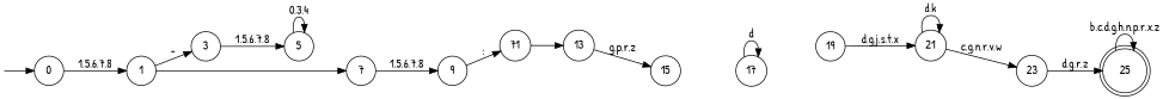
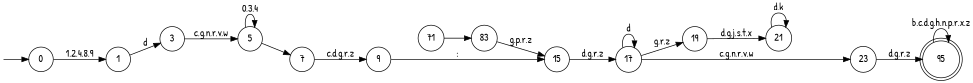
  digraph {
    fontname="Patrick Hand"
    rankdir=LR
    node [fontname="Patrick Hand" shape=circle]
    edge [fontname="Patrick Hand"]
    "" [fixedsize=true margin="0,0" shape=none width=0]
-   25 [shape=doublecircle]
+   25 [shape=doublecircle label=95]
    0
    1
    3
    5
    7
    9
    n9 [label=71]
-   13
+   13 [label=83]
    15
    17
    19
    21
    23
    subgraph sub_1 {
      rank=source
      ""
    }
    subgraph sub_2 {
      rank=sink
      25
    }
    "" -> 0
    25 -> 25 [label="b,c,d,g,h,n,p,r,x,z"]
-   0 -> 1 [label="1,5,6,7,8"]
-   1 -> 3 [label="-"]
-   3 -> 5 [label="1,5,6,7,8"]
+   0 -> 1 [label="1,2,4,8,9"]
+   1 -> 3 [label=d]
+   3 -> 5 [label="c,g,n,r,v,w"]
    5 -> 5 [label="0,3,4"]
-   1 -> 7 [label=" "]
-   7 -> 9 [label="1,5,6,7,8"]
-   9 -> n9 [label=":"]
+   5 -> 7 [label=" "]
+   7 -> 9 [label="c,d,g,r,z"]
+   9 -> 15 [label=":"]
    n9 -> 13 [label=" "]
    13 -> 15 [label="g,p,r,z"]
+   15 -> 17 [label="d,g,r,z"]
    17 -> 17 [label=d]
+   17 -> 19 [label="g,r,z"]
    19 -> 21 [label="d,g,j,s,t,x"]
    21 -> 21 [label="d,k"]
-   21 -> 23 [label="c,g,n,r,v,w"]
+   17 -> 23 [label="c,g,n,r,v,w"]
    23 -> 25 [label="d,g,r,z"]
  }
